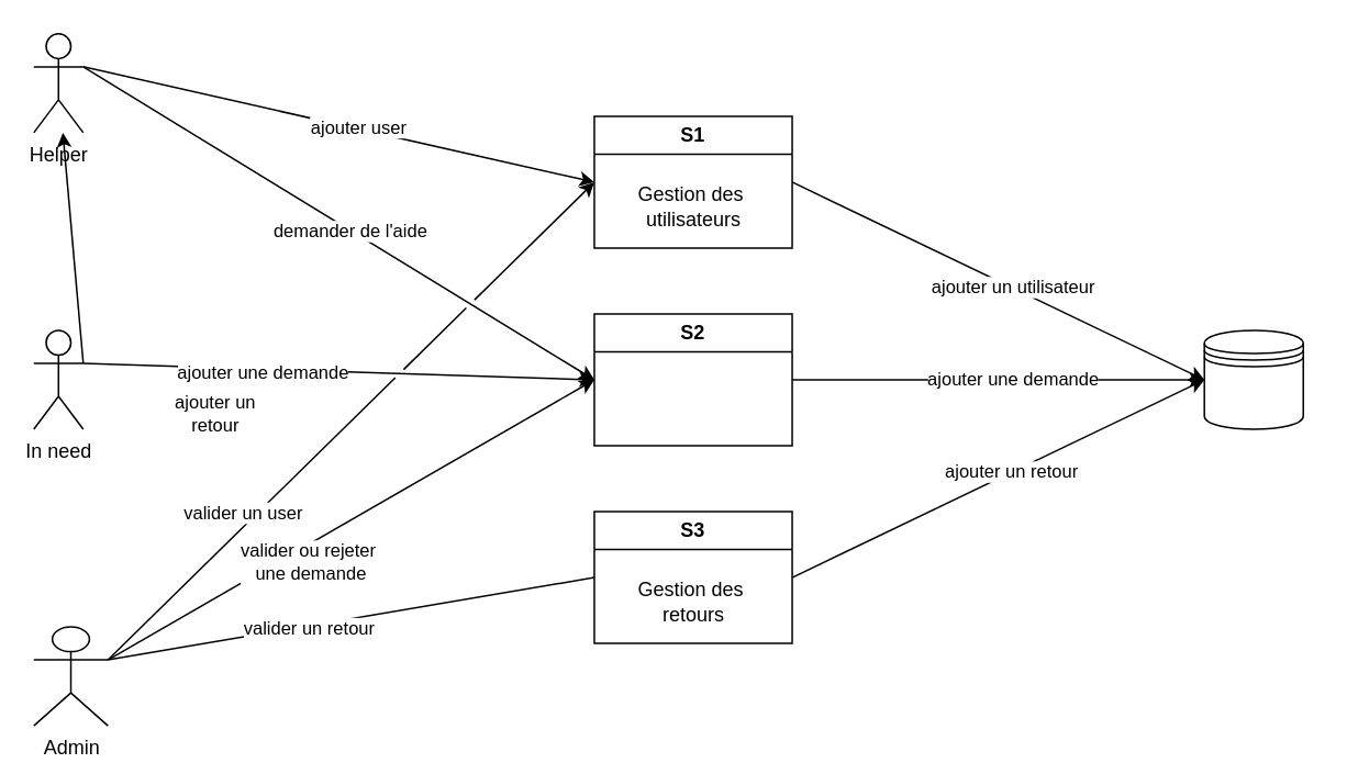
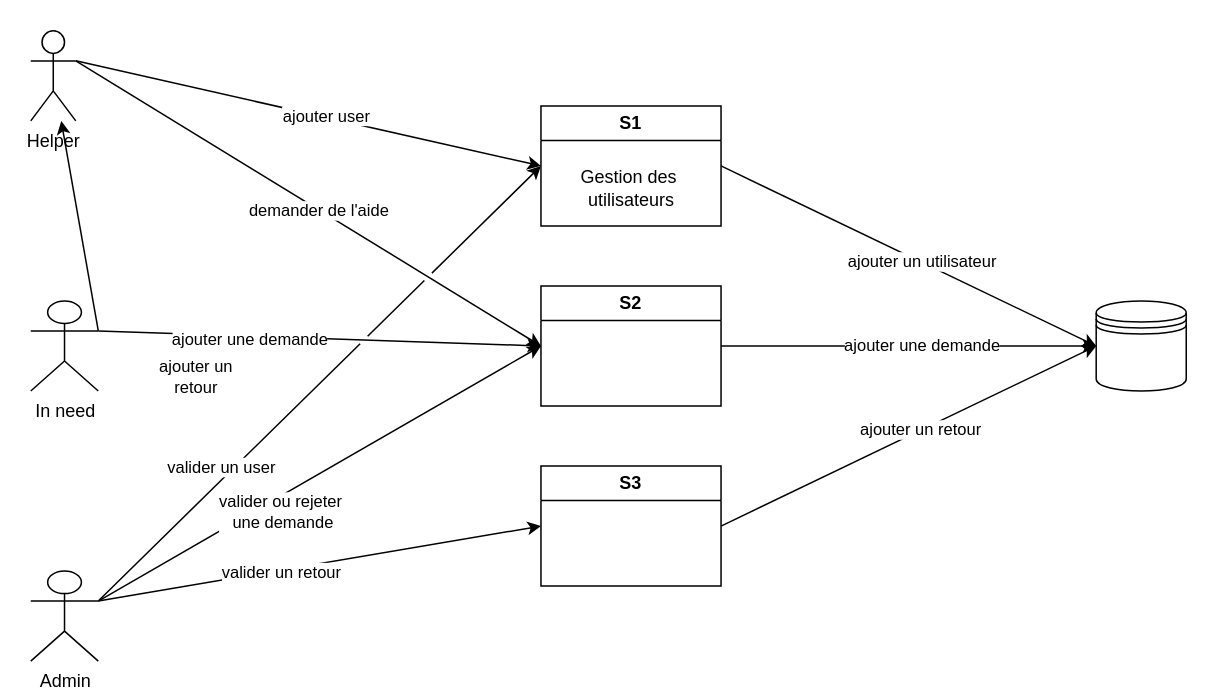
  <mxCell id="0" />
  <mxCell id="1" parent="0" />
  <mxCell id="2" value="Helper" style="shape=umlActor;verticalLabelPosition=bottom;verticalAlign=top;html=1;outlineConnect=0;" parent="1" vertex="1"><mxGeometry x="20" y="20" width="30" height="60" as="geometry" /></mxCell>
- <mxCell id="3" value="In need" style="shape=umlActor;verticalLabelPosition=bottom;verticalAlign=top;html=1;outlineConnect=0;" parent="1" vertex="1"><mxGeometry x="20" y="200" width="30" height="60" as="geometry" /></mxCell>
+ <mxCell id="3" value="In need" style="shape=umlActor;verticalLabelPosition=bottom;verticalAlign=top;html=1;outlineConnect=0;" parent="1" vertex="1"><mxGeometry x="20" y="200" width="45" height="60" as="geometry" /></mxCell>
  <mxCell id="4" value="Admin" style="shape=umlActor;verticalLabelPosition=bottom;verticalAlign=top;html=1;outlineConnect=0;" parent="1" vertex="1"><mxGeometry x="20" y="380" width="45" height="60" as="geometry" /></mxCell>
  <mxCell id="5" value="S1" style="swimlane;whiteSpace=wrap;html=1;" parent="1" vertex="1"><mxGeometry x="360" y="70" width="120" height="80" as="geometry" /></mxCell>
  <mxCell id="6" value="Gestion des&amp;nbsp;&lt;div&gt;utilisateurs&lt;/div&gt;" style="text;html=1;align=center;verticalAlign=middle;resizable=0;points=[];autosize=1;strokeColor=none;fillColor=none;" parent="5" vertex="1"><mxGeometry x="15" y="35" width="90" height="40" as="geometry" /></mxCell>
  <mxCell id="7" value="S2" style="swimlane;whiteSpace=wrap;html=1;" parent="1" vertex="1"><mxGeometry x="360" y="190" width="120" height="80" as="geometry" /></mxCell>
  <mxCell id="8" value="S3" style="swimlane;whiteSpace=wrap;html=1;" parent="1" vertex="1"><mxGeometry x="360" y="310" width="120" height="80" as="geometry" /></mxCell>
- <mxCell id="9" value="Gestion des&amp;nbsp;&lt;div&gt;retours&lt;/div&gt;" style="text;html=1;align=center;verticalAlign=middle;resizable=0;points=[];autosize=1;strokeColor=none;fillColor=none;" parent="8" vertex="1"><mxGeometry x="15" y="35" width="90" height="40" as="geometry" /></mxCell>
  <mxCell id="10" value="" style="endArrow=classic;html=1;rounded=0;entryX=0;entryY=0.5;entryDx=0;entryDy=0;exitX=1;exitY=0.333;exitDx=0;exitDy=0;exitPerimeter=0;jumpStyle=gap;jumpSize=7;" parent="1" source="2" target="5" edge="1"><mxGeometry width="50" height="50" relative="1" as="geometry"><mxPoint x="210" y="230" as="sourcePoint" /><mxPoint x="300" y="150" as="targetPoint" /></mxGeometry></mxCell>
  <mxCell id="11" value="ajouter user" style="edgeLabel;html=1;align=center;verticalAlign=middle;resizable=0;points=[];" parent="10" vertex="1" connectable="0"><mxGeometry x="0.067" y="1" relative="1" as="geometry"><mxPoint as="offset" /></mxGeometry></mxCell>
  <mxCell id="12" value="" style="endArrow=classic;html=1;rounded=0;entryX=0;entryY=0.5;entryDx=0;entryDy=0;exitX=1;exitY=0.333;exitDx=0;exitDy=0;exitPerimeter=0;jumpStyle=gap;jumpSize=7;" parent="1" source="2" target="7" edge="1"><mxGeometry width="50" height="50" relative="1" as="geometry"><mxPoint x="220" y="240" as="sourcePoint" /><mxPoint x="370" y="120" as="targetPoint" /></mxGeometry></mxCell>
  <mxCell id="13" value="demander de l'aide" style="edgeLabel;html=1;align=center;verticalAlign=middle;resizable=0;points=[];" parent="12" vertex="1" connectable="0"><mxGeometry x="0.067" y="1" relative="1" as="geometry"><mxPoint x="-4" y="-1" as="offset" /></mxGeometry></mxCell>
  <mxCell id="14" value="" style="endArrow=classic;html=1;rounded=0;entryX=0;entryY=0.5;entryDx=0;entryDy=0;exitX=1;exitY=0.333;exitDx=0;exitDy=0;exitPerimeter=0;jumpStyle=gap;jumpSize=7;" parent="1" source="3" target="7" edge="1"><mxGeometry width="50" height="50" relative="1" as="geometry"><mxPoint x="200" y="410" as="sourcePoint" /><mxPoint x="370" y="120" as="targetPoint" /></mxGeometry></mxCell>
  <mxCell id="15" value="ajouter une demande" style="edgeLabel;html=1;align=center;verticalAlign=middle;resizable=0;points=[];" parent="14" vertex="1" connectable="0"><mxGeometry x="0.067" y="1" relative="1" as="geometry"><mxPoint x="-56" y="1" as="offset" /></mxGeometry></mxCell>
  <mxCell id="16" value="" style="endArrow=classic;html=1;rounded=0;exitX=1;exitY=0.333;exitDx=0;exitDy=0;exitPerimeter=0;jumpStyle=gap;jumpSize=7;" parent="1" source="3" target="2" edge="1"><mxGeometry width="50" height="50" relative="1" as="geometry"><mxPoint x="200" y="410" as="sourcePoint" /><mxPoint x="370" y="240" as="targetPoint" /></mxGeometry></mxCell>
  <mxCell id="17" value="" style="endArrow=classic;html=1;rounded=0;entryX=0;entryY=0.5;entryDx=0;entryDy=0;exitX=1;exitY=0.333;exitDx=0;exitDy=0;exitPerimeter=0;jumpStyle=gap;jumpSize=7;" parent="1" source="4" target="5" edge="1"><mxGeometry width="50" height="50" relative="1" as="geometry"><mxPoint x="210" y="620" as="sourcePoint" /><mxPoint x="380" y="570" as="targetPoint" /></mxGeometry></mxCell>
  <mxCell id="18" value="valider un user" style="edgeLabel;html=1;align=center;verticalAlign=middle;resizable=0;points=[];" parent="17" vertex="1" connectable="0"><mxGeometry x="0.067" y="1" relative="1" as="geometry"><mxPoint x="-75" y="66" as="offset" /></mxGeometry></mxCell>
  <mxCell id="19" value="" style="endArrow=classic;html=1;rounded=0;entryX=0;entryY=0.5;entryDx=0;entryDy=0;exitX=1;exitY=0.333;exitDx=0;exitDy=0;exitPerimeter=0;jumpStyle=gap;jumpSize=7;" parent="1" source="4" target="7" edge="1"><mxGeometry width="50" height="50" relative="1" as="geometry"><mxPoint x="200" y="590" as="sourcePoint" /><mxPoint x="370" y="120" as="targetPoint" /></mxGeometry></mxCell>
  <mxCell id="20" value="valider ou rejeter&amp;nbsp;&lt;div&gt;une demande&lt;/div&gt;" style="edgeLabel;html=1;align=center;verticalAlign=middle;resizable=0;points=[];" parent="19" vertex="1" connectable="0"><mxGeometry x="0.067" y="1" relative="1" as="geometry"><mxPoint x="-35" y="32" as="offset" /></mxGeometry></mxCell>
  <mxCell id="21" value="" style="endArrow=classic;html=1;rounded=0;entryX=0;entryY=0.5;entryDx=0;entryDy=0;exitX=1;exitY=0.5;exitDx=0;exitDy=0;jumpStyle=gap;jumpSize=7;" parent="1" source="5" target="31" edge="1"><mxGeometry width="50" height="50" relative="1" as="geometry"><mxPoint x="590" y="270" as="sourcePoint" /><mxPoint x="760" y="160" as="targetPoint" /></mxGeometry></mxCell>
  <mxCell id="22" value="ajouter un utilisateur" style="edgeLabel;html=1;align=center;verticalAlign=middle;resizable=0;points=[];" parent="21" vertex="1" connectable="0"><mxGeometry x="0.067" y="1" relative="1" as="geometry"><mxPoint as="offset" /></mxGeometry></mxCell>
  <mxCell id="23" value="" style="endArrow=classic;html=1;rounded=0;entryX=0;entryY=0.5;entryDx=0;entryDy=0;exitX=1;exitY=0.5;exitDx=0;exitDy=0;jumpStyle=gap;jumpSize=7;" parent="1" source="7" target="31" edge="1"><mxGeometry width="50" height="50" relative="1" as="geometry"><mxPoint x="530" y="310" as="sourcePoint" /><mxPoint x="730" y="610" as="targetPoint" /></mxGeometry></mxCell>
  <mxCell id="24" value="ajouter une demande" style="edgeLabel;html=1;align=center;verticalAlign=middle;resizable=0;points=[];" parent="23" vertex="1" connectable="0"><mxGeometry x="0.067" y="1" relative="1" as="geometry"><mxPoint as="offset" /></mxGeometry></mxCell>
  <mxCell id="25" value="" style="endArrow=classic;html=1;rounded=0;entryX=0;entryY=0.5;entryDx=0;entryDy=0;exitX=1;exitY=0.5;exitDx=0;exitDy=0;jumpStyle=gap;jumpSize=7;" parent="1" source="8" target="31" edge="1"><mxGeometry width="50" height="50" relative="1" as="geometry"><mxPoint x="490" y="240" as="sourcePoint" /><mxPoint x="690" y="420" as="targetPoint" /></mxGeometry></mxCell>
  <mxCell id="26" value="ajouter un retour" style="edgeLabel;html=1;align=center;verticalAlign=middle;resizable=0;points=[];" parent="25" vertex="1" connectable="0"><mxGeometry x="0.067" y="1" relative="1" as="geometry"><mxPoint as="offset" /></mxGeometry></mxCell>
- <mxCell id="27" value="" style="endArrow=none;html=1;rounded=0;entryX=0;entryY=0.5;entryDx=0;entryDy=0;exitX=1;exitY=0.333;exitDx=0;exitDy=0;exitPerimeter=0;jumpStyle=gap;jumpSize=7;" edge="1" parent="1" source="4" target="8"><mxGeometry width="50" height="50" relative="1" as="geometry"><mxPoint x="60" y="410" as="sourcePoint" /><mxPoint x="370" y="240" as="targetPoint" /></mxGeometry></mxCell>
+ <mxCell id="27" value="" style="endArrow=classic;html=1;rounded=0;entryX=0;entryY=0.5;entryDx=0;entryDy=0;exitX=1;exitY=0.333;exitDx=0;exitDy=0;exitPerimeter=0;jumpStyle=gap;jumpSize=7;" edge="1" parent="1" source="4" target="8"><mxGeometry width="50" height="50" relative="1" as="geometry"><mxPoint x="60" y="410" as="sourcePoint" /><mxPoint x="370" y="240" as="targetPoint" /></mxGeometry></mxCell>
  <mxCell id="28" value="valider un retour" style="edgeLabel;html=1;align=center;verticalAlign=middle;resizable=0;points=[];" vertex="1" connectable="0" parent="27"><mxGeometry x="0.067" y="1" relative="1" as="geometry"><mxPoint x="-36" y="8" as="offset" /></mxGeometry></mxCell>
  <mxCell id="29" value="ajouter un&lt;div&gt;retour&lt;/div&gt;" style="edgeLabel;html=1;align=center;verticalAlign=middle;resizable=0;points=[];" vertex="1" connectable="0" parent="1"><mxGeometry x="129.996" y="250.003" as="geometry" /></mxCell>
  <mxCell id="30" value="" style="group" vertex="1" connectable="0" parent="1"><mxGeometry x="725" y="200" width="70" height="90" as="geometry" /></mxCell>
  <mxCell id="31" value="" style="shape=datastore;whiteSpace=wrap;html=1;" parent="30" vertex="1"><mxGeometry x="5" width="60" height="60" as="geometry" /></mxCell>
